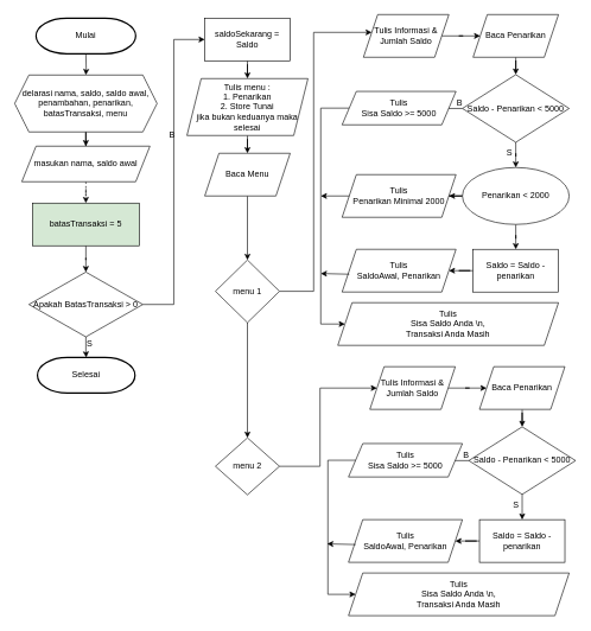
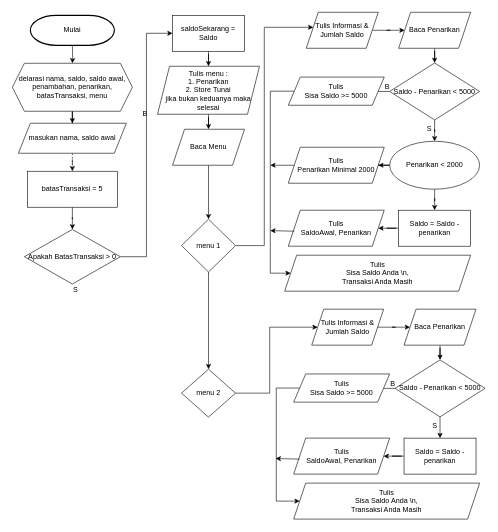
  <mxCell id="0" />
  <mxCell id="1" parent="0" />
  <mxCell id="2" value="" style="edgeStyle=orthogonalEdgeStyle;rounded=0;orthogonalLoop=1;jettySize=auto;html=1;" edge="1" parent="1" target="4"><mxGeometry relative="1" as="geometry"><mxPoint x="120" y="75" as="sourcePoint" /></mxGeometry></mxCell>
  <mxCell id="3" value="" style="edgeStyle=orthogonalEdgeStyle;rounded=0;orthogonalLoop=1;jettySize=auto;html=1;" edge="1" parent="1" source="4" target="6"><mxGeometry relative="1" as="geometry" /></mxCell>
  <mxCell id="4" value="delarasi nama, saldo, saldo awal, penambahan, penarikan, batasTransaksi, menu" style="shape=hexagon;perimeter=hexagonPerimeter2;whiteSpace=wrap;html=1;fixedSize=1;" vertex="1" parent="1"><mxGeometry x="20" y="105" width="200" height="80" as="geometry" /></mxCell>
  <mxCell id="5" value="" style="edgeStyle=orthogonalEdgeStyle;rounded=0;orthogonalLoop=1;jettySize=auto;html=1;dashed=1;" edge="1" parent="1" source="6" target="17"><mxGeometry relative="1" as="geometry" /></mxCell>
  <mxCell id="6" value="masukan nama, saldo awal&lt;br&gt;" style="shape=parallelogram;perimeter=parallelogramPerimeter;whiteSpace=wrap;html=1;fixedSize=1;" vertex="1" parent="1"><mxGeometry x="30" y="205" width="180" height="50" as="geometry" /></mxCell>
  <mxCell id="7" style="edgeStyle=orthogonalEdgeStyle;rounded=0;orthogonalLoop=1;jettySize=auto;html=1;entryX=0;entryY=0.5;entryDx=0;entryDy=0;" edge="1" parent="1" source="9" target="11"><mxGeometry relative="1" as="geometry" /></mxCell>
- <mxCell id="8" value="" style="edgeStyle=orthogonalEdgeStyle;rounded=0;orthogonalLoop=1;jettySize=auto;html=1;" edge="1" parent="1" source="9" target="15"><mxGeometry relative="1" as="geometry" /></mxCell>
  <mxCell id="9" value="Apakah BatasTransaksi &amp;gt; 0" style="rhombus;whiteSpace=wrap;html=1;" vertex="1" parent="1"><mxGeometry x="40" y="382" width="160" height="91" as="geometry" /></mxCell>
  <mxCell id="10" value="" style="edgeStyle=orthogonalEdgeStyle;rounded=0;orthogonalLoop=1;jettySize=auto;html=1;" edge="1" parent="1" source="11" target="19"><mxGeometry relative="1" as="geometry" /></mxCell>
  <mxCell id="11" value="saldoSekarang = Saldo" style="rounded=0;whiteSpace=wrap;html=1;" vertex="1" parent="1"><mxGeometry x="287" y="25" width="120" height="60" as="geometry" /></mxCell>
  <mxCell id="12" value="B" style="text;html=1;align=center;verticalAlign=middle;resizable=0;points=[];autosize=1;strokeColor=none;fillColor=none;" vertex="1" parent="1"><mxGeometry x="226" y="175" width="30" height="30" as="geometry" /></mxCell>
  <mxCell id="13" value="S" style="text;html=1;align=center;verticalAlign=middle;resizable=0;points=[];autosize=1;strokeColor=none;fillColor=none;" vertex="1" parent="1"><mxGeometry x="110" y="468" width="30" height="30" as="geometry" /></mxCell>
  <mxCell id="14" value="Mulai" style="strokeWidth=2;html=1;shape=mxgraph.flowchart.terminator;whiteSpace=wrap;" vertex="1" parent="1"><mxGeometry x="50" y="25" width="140" height="50" as="geometry" /></mxCell>
- <mxCell id="15" value="Selesai" style="strokeWidth=2;html=1;shape=mxgraph.flowchart.terminator;whiteSpace=wrap;" vertex="1" parent="1"><mxGeometry x="52" y="502" width="137" height="50" as="geometry" /></mxCell>
  <mxCell id="16" value="" style="edgeStyle=orthogonalEdgeStyle;rounded=0;orthogonalLoop=1;jettySize=auto;html=1;" edge="1" parent="1" source="17" target="9"><mxGeometry relative="1" as="geometry" /></mxCell>
- <mxCell id="17" value="batasTransaksi = 5" style="rounded=0;whiteSpace=wrap;html=1;fillColor=#d5e8d4;" vertex="1" parent="1"><mxGeometry x="45" y="285" width="150" height="60" as="geometry" /></mxCell>
+ <mxCell id="17" value="batasTransaksi = 5" style="rounded=0;whiteSpace=wrap;html=1;" vertex="1" parent="1"><mxGeometry x="45" y="285" width="150" height="60" as="geometry" /></mxCell>
  <mxCell id="18" value="" style="edgeStyle=orthogonalEdgeStyle;rounded=0;orthogonalLoop=1;jettySize=auto;html=1;" edge="1" parent="1" source="19" target="21"><mxGeometry relative="1" as="geometry" /></mxCell>
  <mxCell id="19" value="Tulis menu :&lt;br&gt;1. Penarikan&lt;br&gt;2. Store Tunai&lt;br&gt;jika bukan keduanya maka selesai" style="shape=parallelogram;perimeter=parallelogramPerimeter;whiteSpace=wrap;html=1;fixedSize=1;" vertex="1" parent="1"><mxGeometry x="262" y="110" width="170" height="80" as="geometry" /></mxCell>
  <mxCell id="20" value="" style="edgeStyle=orthogonalEdgeStyle;rounded=0;orthogonalLoop=1;jettySize=auto;html=1;" edge="1" parent="1" source="21" target="24"><mxGeometry relative="1" as="geometry" /></mxCell>
  <mxCell id="21" value="Baca Menu" style="shape=parallelogram;perimeter=parallelogramPerimeter;whiteSpace=wrap;html=1;fixedSize=1;" vertex="1" parent="1"><mxGeometry x="287" y="215" width="120" height="60" as="geometry" /></mxCell>
  <mxCell id="22" value="" style="edgeStyle=orthogonalEdgeStyle;rounded=0;orthogonalLoop=1;jettySize=auto;html=1;" edge="1" parent="1" source="24" target="25"><mxGeometry relative="1" as="geometry" /></mxCell>
  <mxCell id="23" value="" style="edgeStyle=orthogonalEdgeStyle;rounded=0;orthogonalLoop=1;jettySize=auto;html=1;" edge="1" parent="1" source="24" target="27"><mxGeometry relative="1" as="geometry"><Array as="points"><mxPoint x="440" y="409" /><mxPoint x="440" y="45" /></Array></mxGeometry></mxCell>
  <mxCell id="24" value="menu 1" style="rhombus;whiteSpace=wrap;html=1;" vertex="1" parent="1"><mxGeometry x="302" y="365" width="90" height="88" as="geometry" /></mxCell>
  <mxCell id="25" value="menu 2" style="rhombus;whiteSpace=wrap;html=1;" vertex="1" parent="1"><mxGeometry x="302" y="615" width="90" height="80" as="geometry" /></mxCell>
  <mxCell id="26" value="" style="edgeStyle=orthogonalEdgeStyle;rounded=0;orthogonalLoop=1;jettySize=auto;html=1;" edge="1" parent="1" source="27" target="29"><mxGeometry relative="1" as="geometry" /></mxCell>
  <mxCell id="27" value="Tulis Informasi &amp;amp; Jumlah Saldo" style="shape=parallelogram;perimeter=parallelogramPerimeter;whiteSpace=wrap;html=1;fixedSize=1;" vertex="1" parent="1"><mxGeometry x="510" y="20" width="120" height="60" as="geometry" /></mxCell>
  <mxCell id="28" value="" style="edgeStyle=orthogonalEdgeStyle;rounded=0;orthogonalLoop=1;jettySize=auto;html=1;" edge="1" parent="1" source="29" target="32"><mxGeometry relative="1" as="geometry" /></mxCell>
  <mxCell id="29" value="Baca Penarikan" style="shape=parallelogram;perimeter=parallelogramPerimeter;whiteSpace=wrap;html=1;fixedSize=1;" vertex="1" parent="1"><mxGeometry x="664" y="20" width="120" height="60" as="geometry" /></mxCell>
  <mxCell id="30" value="" style="edgeStyle=orthogonalEdgeStyle;rounded=0;orthogonalLoop=1;jettySize=auto;html=1;" edge="1" parent="1" source="32" target="34"><mxGeometry relative="1" as="geometry" /></mxCell>
  <mxCell id="31" value="" style="edgeStyle=orthogonalEdgeStyle;rounded=0;orthogonalLoop=1;jettySize=auto;html=1;" edge="1" parent="1" source="32" target="39"><mxGeometry relative="1" as="geometry" /></mxCell>
  <mxCell id="32" value="Saldo - Penarikan &amp;lt; 5000" style="rhombus;whiteSpace=wrap;html=1;" vertex="1" parent="1"><mxGeometry x="649" y="104.5" width="150" height="95" as="geometry" /></mxCell>
  <mxCell id="33" style="edgeStyle=orthogonalEdgeStyle;rounded=0;orthogonalLoop=1;jettySize=auto;html=1;entryX=0;entryY=0.5;entryDx=0;entryDy=0;" edge="1" parent="1" source="34" target="44"><mxGeometry relative="1" as="geometry"><Array as="points"><mxPoint x="450" y="152" /><mxPoint x="450" y="455" /></Array></mxGeometry></mxCell>
  <mxCell id="34" value="Tulis &lt;br&gt;Sisa Saldo &amp;gt;= 5000" style="shape=parallelogram;perimeter=parallelogramPerimeter;whiteSpace=wrap;html=1;fixedSize=1;" vertex="1" parent="1"><mxGeometry x="480" y="128" width="160" height="47" as="geometry" /></mxCell>
  <mxCell id="35" value="B" style="text;html=1;align=center;verticalAlign=middle;resizable=0;points=[];autosize=1;strokeColor=none;fillColor=none;" vertex="1" parent="1"><mxGeometry x="630" y="130" width="30" height="30" as="geometry" /></mxCell>
  <mxCell id="36" value="S" style="text;html=1;align=center;verticalAlign=middle;resizable=0;points=[];autosize=1;strokeColor=none;fillColor=none;" vertex="1" parent="1"><mxGeometry x="700" y="199.5" width="30" height="30" as="geometry" /></mxCell>
  <mxCell id="37" value="" style="edgeStyle=orthogonalEdgeStyle;rounded=0;orthogonalLoop=1;jettySize=auto;html=1;" edge="1" parent="1" source="39" target="40"><mxGeometry relative="1" as="geometry" /></mxCell>
  <mxCell id="38" value="" style="edgeStyle=orthogonalEdgeStyle;rounded=0;orthogonalLoop=1;jettySize=auto;html=1;" edge="1" parent="1" source="39" target="42"><mxGeometry relative="1" as="geometry" /></mxCell>
  <mxCell id="39" value="Penarikan &amp;lt; 2000" style="ellipse;whiteSpace=wrap;html=1;" vertex="1" parent="1"><mxGeometry x="649" y="235" width="150" height="80" as="geometry" /></mxCell>
  <mxCell id="40" value="Tulis&lt;br&gt;Penarikan Minimal 2000" style="shape=parallelogram;perimeter=parallelogramPerimeter;whiteSpace=wrap;html=1;fixedSize=1;" vertex="1" parent="1"><mxGeometry x="480" y="245" width="160" height="60" as="geometry" /></mxCell>
  <mxCell id="41" value="" style="edgeStyle=orthogonalEdgeStyle;rounded=0;orthogonalLoop=1;jettySize=auto;html=1;" edge="1" parent="1" source="42" target="43"><mxGeometry relative="1" as="geometry" /></mxCell>
  <mxCell id="42" value="Saldo = Saldo - penarikan" style="rounded=0;whiteSpace=wrap;html=1;" vertex="1" parent="1"><mxGeometry x="664" y="350" width="120" height="60" as="geometry" /></mxCell>
  <mxCell id="43" value="Tulis&lt;br&gt;SaldoAwal, Penarikan" style="shape=parallelogram;perimeter=parallelogramPerimeter;whiteSpace=wrap;html=1;fixedSize=1;" vertex="1" parent="1"><mxGeometry x="480" y="350" width="160" height="60" as="geometry" /></mxCell>
  <mxCell id="44" value="Tulis&lt;br&gt;Sisa Saldo Anda \n,&lt;br&gt;Transaksi Anda Masih" style="shape=parallelogram;perimeter=parallelogramPerimeter;whiteSpace=wrap;html=1;fixedSize=1;" vertex="1" parent="1"><mxGeometry x="474" y="425" width="310" height="60" as="geometry" /></mxCell>
  <mxCell id="45" value="" style="edgeStyle=none;orthogonalLoop=1;jettySize=auto;html=1;rounded=0;" edge="1" parent="1" source="40"><mxGeometry width="80" relative="1" as="geometry"><mxPoint x="490" y="273" as="sourcePoint" /><mxPoint x="450" y="275" as="targetPoint" /><Array as="points" /></mxGeometry></mxCell>
  <mxCell id="46" value="" style="edgeStyle=none;orthogonalLoop=1;jettySize=auto;html=1;rounded=0;" edge="1" parent="1"><mxGeometry width="80" relative="1" as="geometry"><mxPoint x="490" y="385" as="sourcePoint" /><mxPoint x="450" y="384" as="targetPoint" /><Array as="points" /></mxGeometry></mxCell>
  <mxCell id="47" value="" style="edgeStyle=orthogonalEdgeStyle;rounded=0;orthogonalLoop=1;jettySize=auto;html=1;" edge="1" source="48" target="50" parent="1"><mxGeometry relative="1" as="geometry" /></mxCell>
  <mxCell id="48" value="Tulis Informasi &amp;amp; Jumlah Saldo" style="shape=parallelogram;perimeter=parallelogramPerimeter;whiteSpace=wrap;html=1;fixedSize=1;" vertex="1" parent="1"><mxGeometry x="519" y="515" width="120" height="60" as="geometry" /></mxCell>
  <mxCell id="49" value="" style="edgeStyle=orthogonalEdgeStyle;rounded=0;orthogonalLoop=1;jettySize=auto;html=1;" edge="1" source="50" target="53" parent="1"><mxGeometry relative="1" as="geometry" /></mxCell>
  <mxCell id="50" value="Baca Penarikan" style="shape=parallelogram;perimeter=parallelogramPerimeter;whiteSpace=wrap;html=1;fixedSize=1;" vertex="1" parent="1"><mxGeometry x="673" y="515" width="120" height="60" as="geometry" /></mxCell>
  <mxCell id="51" value="" style="edgeStyle=orthogonalEdgeStyle;rounded=0;orthogonalLoop=1;jettySize=auto;html=1;" edge="1" source="53" target="55" parent="1"><mxGeometry relative="1" as="geometry" /></mxCell>
  <mxCell id="52" value="" style="edgeStyle=orthogonalEdgeStyle;rounded=0;orthogonalLoop=1;jettySize=auto;html=1;" edge="1" source="53" parent="1"><mxGeometry relative="1" as="geometry"><mxPoint x="733" y="730" as="targetPoint" /></mxGeometry></mxCell>
  <mxCell id="53" value="Saldo - Penarikan &amp;lt; 5000" style="rhombus;whiteSpace=wrap;html=1;" vertex="1" parent="1"><mxGeometry x="658" y="599.5" width="150" height="95" as="geometry" /></mxCell>
  <mxCell id="54" style="edgeStyle=orthogonalEdgeStyle;rounded=0;orthogonalLoop=1;jettySize=auto;html=1;entryX=0;entryY=0.5;entryDx=0;entryDy=0;" edge="1" source="55" target="62" parent="1"><mxGeometry relative="1" as="geometry"><Array as="points"><mxPoint x="460" y="646.5" /><mxPoint x="460" y="835" /></Array></mxGeometry></mxCell>
  <mxCell id="55" value="Tulis &lt;br&gt;Sisa Saldo &amp;gt;= 5000" style="shape=parallelogram;perimeter=parallelogramPerimeter;whiteSpace=wrap;html=1;fixedSize=1;" vertex="1" parent="1"><mxGeometry x="489" y="623" width="160" height="47" as="geometry" /></mxCell>
  <mxCell id="56" value="B" style="text;html=1;align=center;verticalAlign=middle;resizable=0;points=[];autosize=1;strokeColor=none;fillColor=none;" vertex="1" parent="1"><mxGeometry x="639" y="625" width="30" height="30" as="geometry" /></mxCell>
  <mxCell id="57" value="S" style="text;html=1;align=center;verticalAlign=middle;resizable=0;points=[];autosize=1;strokeColor=none;fillColor=none;" vertex="1" parent="1"><mxGeometry x="709" y="694.5" width="30" height="30" as="geometry" /></mxCell>
  <mxCell id="58" value="" style="edgeStyle=orthogonalEdgeStyle;rounded=0;orthogonalLoop=1;jettySize=auto;html=1;" edge="1" parent="1"><mxGeometry relative="1" as="geometry"><mxPoint x="658" y="770" as="sourcePoint" /></mxGeometry></mxCell>
  <mxCell id="59" value="" style="edgeStyle=orthogonalEdgeStyle;rounded=0;orthogonalLoop=1;jettySize=auto;html=1;" edge="1" source="60" target="61" parent="1"><mxGeometry relative="1" as="geometry" /></mxCell>
  <mxCell id="60" value="Saldo = Saldo - penarikan" style="rounded=0;whiteSpace=wrap;html=1;" vertex="1" parent="1"><mxGeometry x="673" y="730" width="120" height="60" as="geometry" /></mxCell>
  <mxCell id="61" value="Tulis&lt;br&gt;SaldoAwal, Penarikan" style="shape=parallelogram;perimeter=parallelogramPerimeter;whiteSpace=wrap;html=1;fixedSize=1;" vertex="1" parent="1"><mxGeometry x="489" y="730" width="160" height="60" as="geometry" /></mxCell>
  <mxCell id="62" value="Tulis&lt;br&gt;Sisa Saldo Anda \n,&lt;br&gt;Transaksi Anda Masih" style="shape=parallelogram;perimeter=parallelogramPerimeter;whiteSpace=wrap;html=1;fixedSize=1;" vertex="1" parent="1"><mxGeometry x="489" y="805" width="310" height="60" as="geometry" /></mxCell>
  <mxCell id="63" value="" style="edgeStyle=none;orthogonalLoop=1;jettySize=auto;html=1;rounded=0;" edge="1" parent="1"><mxGeometry width="80" relative="1" as="geometry"><mxPoint x="499" y="765" as="sourcePoint" /><mxPoint x="459" y="764" as="targetPoint" /><Array as="points" /></mxGeometry></mxCell>
  <mxCell id="64" value="" style="edgeStyle=orthogonalEdgeStyle;rounded=0;orthogonalLoop=1;jettySize=auto;html=1;exitX=1;exitY=0.5;exitDx=0;exitDy=0;" edge="1" target="48" parent="1" source="25"><mxGeometry relative="1" as="geometry"><mxPoint x="401" y="904" as="sourcePoint" /><Array as="points"><mxPoint x="449" y="655" /><mxPoint x="449" y="545" /></Array></mxGeometry></mxCell>
